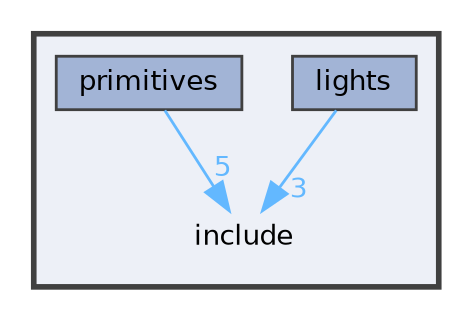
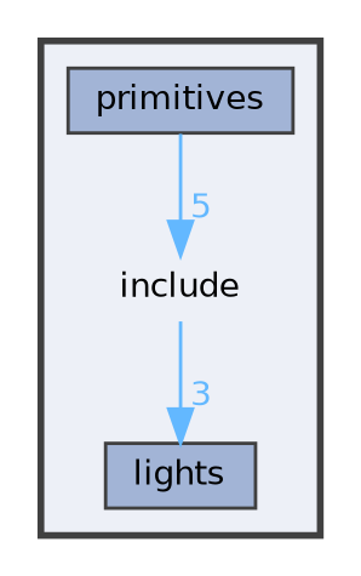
  digraph {
    compound=true
    node [fontname=Helvetica fontsize=10 shape=box color=grey25 fillcolor="#a2b4d6" style=filled]
    edge [color=steelblue1 fontcolor=steelblue1 fontname=Helvetica fontsize=10 labeldistance=1.5 labelfontname=Helvetica labelfontsize=10]
    n1 [height=0.2 label=include shape=plaintext width=0.4 color="" fillcolor="" style=""]
    n2 [height=0.2 label=lights width=0.4]
    n3 [height=0.2 label=primitives width=0.4]
    subgraph cluster_1 {
      bgcolor="#edf0f7"
      fontname=Helvetica
      fontsize=10
      pencolor=grey25
      style="filled,bold"
      n1
      n2
      n3
    }
-   n2 -> n1 [headlabel=3]
+   n1 -> n2 [headlabel=3]
    n3 -> n1 [headlabel=5]
  }
